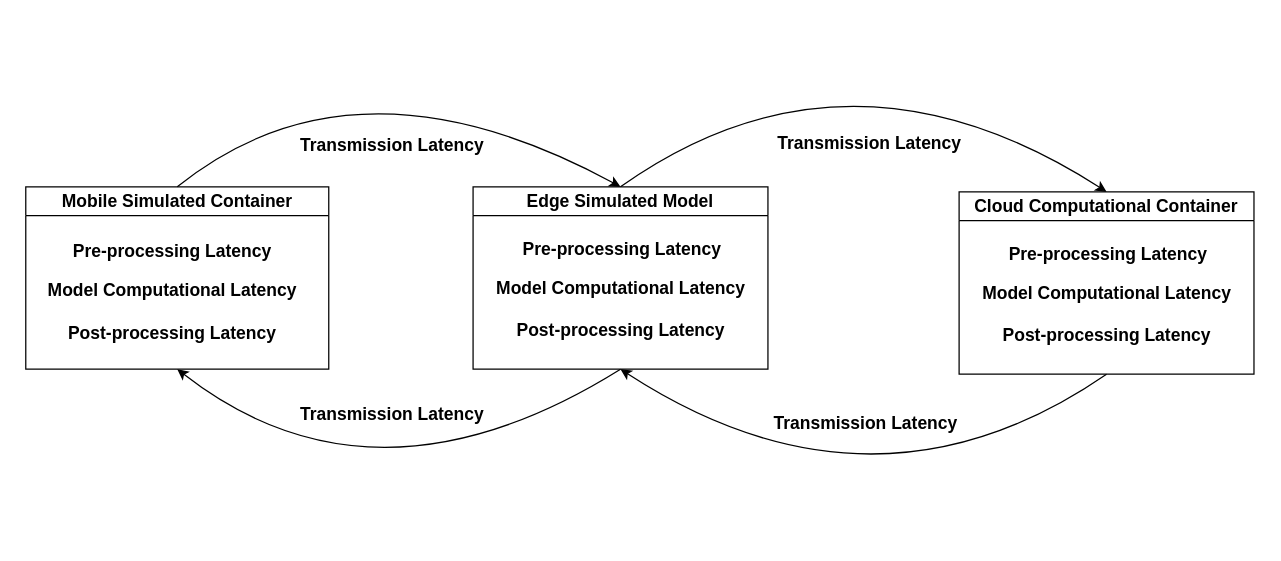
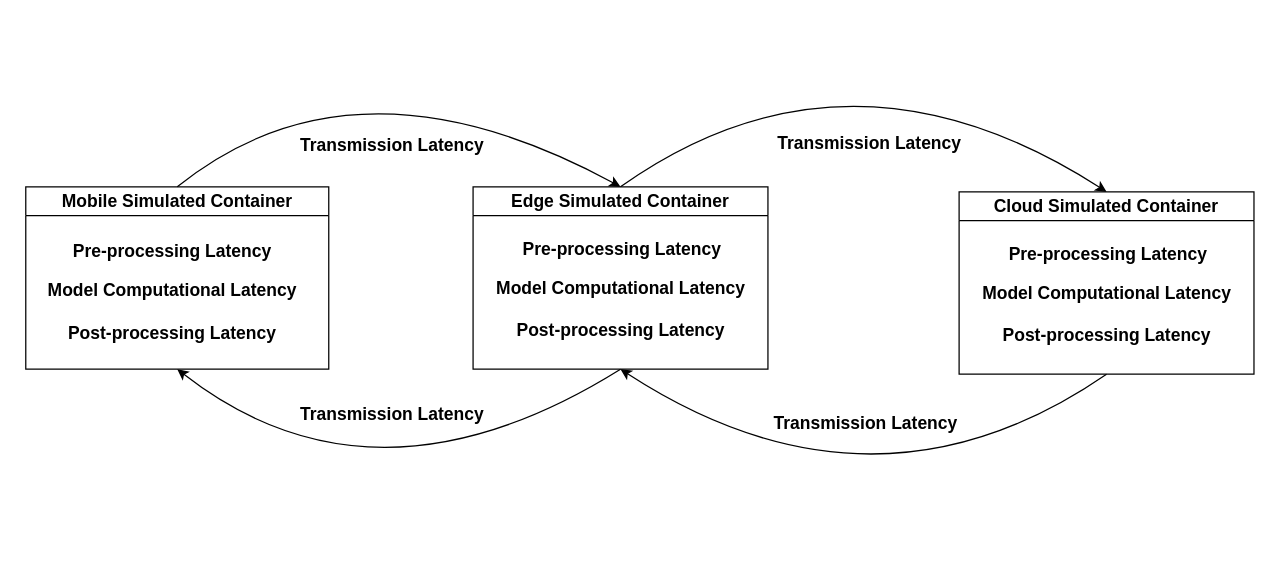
  <mxCell id="0" />
  <mxCell id="1" parent="0" />
  <mxCell id="2" value="&lt;font style=&quot;font-size: 14px;&quot;&gt;Mobile Simulated Container&lt;/font&gt;" style="swimlane;whiteSpace=wrap;html=1;" parent="1" vertex="1"><mxGeometry x="20" y="149" width="242.5" height="146" as="geometry" /></mxCell>
  <mxCell id="3" value="&lt;font style=&quot;font-size: 14px;&quot;&gt;&lt;b&gt;Pre-processing Latency&lt;/b&gt;&lt;/font&gt;" style="text;html=1;align=center;verticalAlign=middle;resizable=0;points=[];autosize=1;strokeColor=none;fillColor=none;" parent="2" vertex="1"><mxGeometry x="28.5" y="37" width="177" height="29" as="geometry" /></mxCell>
  <mxCell id="4" value="&lt;font style=&quot;font-size: 14px;&quot;&gt;&lt;b&gt;Post-processing Latency&lt;/b&gt;&lt;/font&gt;" style="text;html=1;align=center;verticalAlign=middle;resizable=0;points=[];autosize=1;strokeColor=none;fillColor=none;" parent="2" vertex="1"><mxGeometry x="24.5" y="102" width="184" height="29" as="geometry" /></mxCell>
  <mxCell id="5" value="&lt;span style=&quot;font-size: 14px;&quot;&gt;&lt;b&gt;Model Computational Latency&lt;/b&gt;&lt;/span&gt;" style="text;html=1;align=center;verticalAlign=middle;resizable=0;points=[];autosize=1;strokeColor=none;fillColor=none;" parent="2" vertex="1"><mxGeometry x="8" y="68" width="217" height="29" as="geometry" /></mxCell>
- <mxCell id="6" value="&lt;font style=&quot;font-size: 14px;&quot;&gt;Edge Simulated Model&lt;/font&gt;" style="swimlane;whiteSpace=wrap;html=1;" parent="1" vertex="1"><mxGeometry x="378" y="149" width="236" height="146" as="geometry" /></mxCell>
+ <mxCell id="6" value="&lt;font style=&quot;font-size: 14px;&quot;&gt;Edge Simulated Container&lt;/font&gt;" style="swimlane;whiteSpace=wrap;html=1;" parent="1" vertex="1"><mxGeometry x="378" y="149" width="236" height="146" as="geometry" /></mxCell>
  <mxCell id="7" value="&lt;font style=&quot;font-size: 14px;&quot;&gt;&lt;b&gt;Pre-processing Latency&lt;/b&gt;&lt;/font&gt;" style="text;html=1;align=center;verticalAlign=middle;resizable=0;points=[];autosize=1;strokeColor=none;fillColor=none;" vertex="1" parent="6"><mxGeometry x="30" y="35.5" width="177" height="29" as="geometry" /></mxCell>
  <mxCell id="8" value="&lt;font style=&quot;font-size: 14px;&quot;&gt;&lt;b&gt;Post-processing Latency&lt;/b&gt;&lt;/font&gt;" style="text;html=1;align=center;verticalAlign=middle;resizable=0;points=[];autosize=1;strokeColor=none;fillColor=none;" vertex="1" parent="6"><mxGeometry x="26" y="100.5" width="184" height="29" as="geometry" /></mxCell>
  <mxCell id="9" value="&lt;span style=&quot;font-size: 14px;&quot;&gt;&lt;b&gt;Model Computational Latency&lt;/b&gt;&lt;/span&gt;" style="text;html=1;align=center;verticalAlign=middle;resizable=0;points=[];autosize=1;strokeColor=none;fillColor=none;" vertex="1" parent="6"><mxGeometry x="9.5" y="66.5" width="217" height="29" as="geometry" /></mxCell>
- <mxCell id="10" value="&lt;font style=&quot;font-size: 14px;&quot;&gt;Cloud Computational Container&lt;/font&gt;" style="swimlane;whiteSpace=wrap;html=1;" parent="1" vertex="1"><mxGeometry x="767" y="153" width="236" height="146" as="geometry" /></mxCell>
+ <mxCell id="10" value="&lt;font style=&quot;font-size: 14px;&quot;&gt;Cloud Simulated Container&lt;/font&gt;" style="swimlane;whiteSpace=wrap;html=1;" parent="1" vertex="1"><mxGeometry x="767" y="153" width="236" height="146" as="geometry" /></mxCell>
  <mxCell id="11" value="&lt;font style=&quot;font-size: 14px;&quot;&gt;&lt;b&gt;Pre-processing Latency&lt;/b&gt;&lt;/font&gt;" style="text;html=1;align=center;verticalAlign=middle;resizable=0;points=[];autosize=1;strokeColor=none;fillColor=none;" vertex="1" parent="10"><mxGeometry x="30" y="35" width="177" height="29" as="geometry" /></mxCell>
  <mxCell id="12" value="&lt;font style=&quot;font-size: 14px;&quot;&gt;&lt;b&gt;Post-processing Latency&lt;/b&gt;&lt;/font&gt;" style="text;html=1;align=center;verticalAlign=middle;resizable=0;points=[];autosize=1;strokeColor=none;fillColor=none;" vertex="1" parent="10"><mxGeometry x="26" y="100" width="184" height="29" as="geometry" /></mxCell>
  <mxCell id="13" value="&lt;span style=&quot;font-size: 14px;&quot;&gt;&lt;b&gt;Model Computational Latency&lt;/b&gt;&lt;/span&gt;" style="text;html=1;align=center;verticalAlign=middle;resizable=0;points=[];autosize=1;strokeColor=none;fillColor=none;" vertex="1" parent="10"><mxGeometry x="9.5" y="66" width="217" height="29" as="geometry" /></mxCell>
  <mxCell id="14" value="" style="curved=1;endArrow=classic;html=1;rounded=0;exitX=0.5;exitY=0;exitDx=0;exitDy=0;entryX=0.5;entryY=0;entryDx=0;entryDy=0;" parent="1" source="2" target="6" edge="1"><mxGeometry width="50" height="50" relative="1" as="geometry"><mxPoint x="435" y="294" as="sourcePoint" /><mxPoint x="485" y="244" as="targetPoint" /><Array as="points"><mxPoint x="284" y="34" /></Array></mxGeometry></mxCell>
  <mxCell id="15" value="" style="curved=1;endArrow=classic;html=1;rounded=0;exitX=0.5;exitY=0;exitDx=0;exitDy=0;entryX=0.5;entryY=0;entryDx=0;entryDy=0;" parent="1" source="6" target="10" edge="1"><mxGeometry width="50" height="50" relative="1" as="geometry"><mxPoint x="568" y="121" as="sourcePoint" /><mxPoint x="933" y="121" as="targetPoint" /><Array as="points"><mxPoint x="678" y="20" /></Array></mxGeometry></mxCell>
  <mxCell id="16" value="" style="curved=1;endArrow=classic;html=1;rounded=0;exitX=0.5;exitY=1;exitDx=0;exitDy=0;entryX=0.5;entryY=1;entryDx=0;entryDy=0;" parent="1" source="6" target="2" edge="1"><mxGeometry width="50" height="50" relative="1" as="geometry"><mxPoint x="489" y="430" as="sourcePoint" /><mxPoint x="131" y="430" as="targetPoint" /><Array as="points"><mxPoint x="299" y="418" /></Array></mxGeometry></mxCell>
  <mxCell id="17" value="" style="curved=1;endArrow=classic;html=1;rounded=0;exitX=0.5;exitY=1;exitDx=0;exitDy=0;entryX=0.5;entryY=1;entryDx=0;entryDy=0;" parent="1" source="10" target="6" edge="1"><mxGeometry width="50" height="50" relative="1" as="geometry"><mxPoint x="900" y="403" as="sourcePoint" /><mxPoint x="511" y="399" as="targetPoint" /><Array as="points"><mxPoint x="699" y="427" /></Array></mxGeometry></mxCell>
  <mxCell id="18" value="&lt;b style=&quot;border-color: var(--border-color); font-size: 14px;&quot;&gt;Transmission Latency&lt;/b&gt;" style="text;html=1;align=center;verticalAlign=middle;resizable=0;points=[];autosize=1;strokeColor=none;fillColor=none;" parent="1" vertex="1"><mxGeometry x="612" y="99" width="165" height="29" as="geometry" /></mxCell>
  <mxCell id="19" value="&lt;b style=&quot;border-color: var(--border-color); font-size: 14px;&quot;&gt;Transmission Latency&lt;/b&gt;" style="text;html=1;align=center;verticalAlign=middle;resizable=0;points=[];autosize=1;strokeColor=none;fillColor=none;" parent="1" vertex="1"><mxGeometry x="609" y="323" width="165" height="29" as="geometry" /></mxCell>
  <mxCell id="20" value="&lt;font style=&quot;font-size: 14px;&quot;&gt;&lt;b&gt;Transmission Latency&lt;/b&gt;&lt;/font&gt;" style="text;html=1;align=center;verticalAlign=middle;resizable=0;points=[];autosize=1;strokeColor=none;fillColor=none;" parent="1" vertex="1"><mxGeometry x="230" y="101" width="165" height="29" as="geometry" /></mxCell>
  <mxCell id="21" value="&lt;b style=&quot;border-color: var(--border-color); font-size: 14px;&quot;&gt;Transmission Latency&lt;/b&gt;" style="text;html=1;align=center;verticalAlign=middle;resizable=0;points=[];autosize=1;strokeColor=none;fillColor=none;" parent="1" vertex="1"><mxGeometry x="230" y="316" width="165" height="29" as="geometry" /></mxCell>
